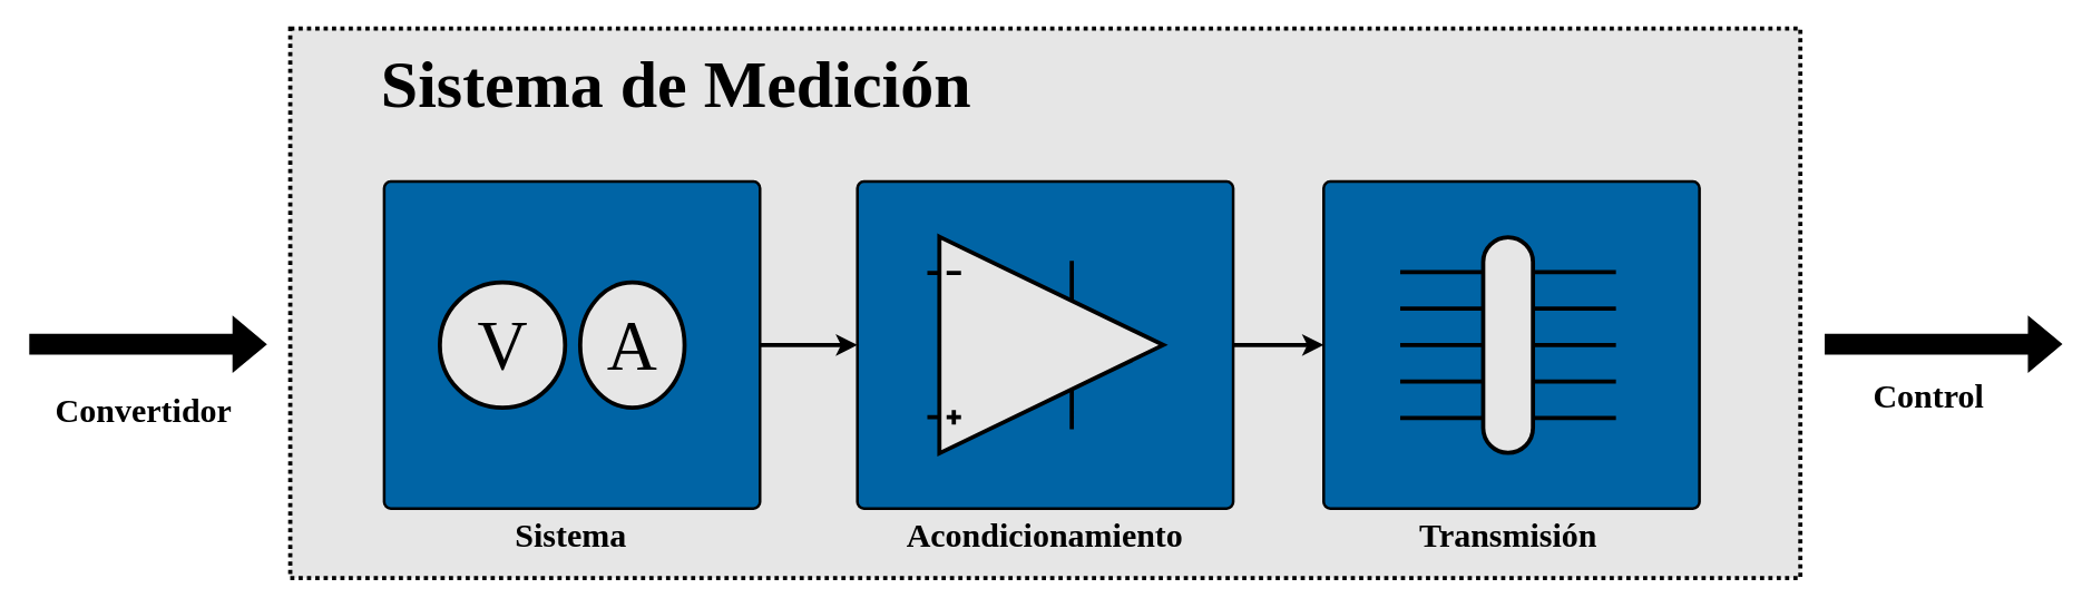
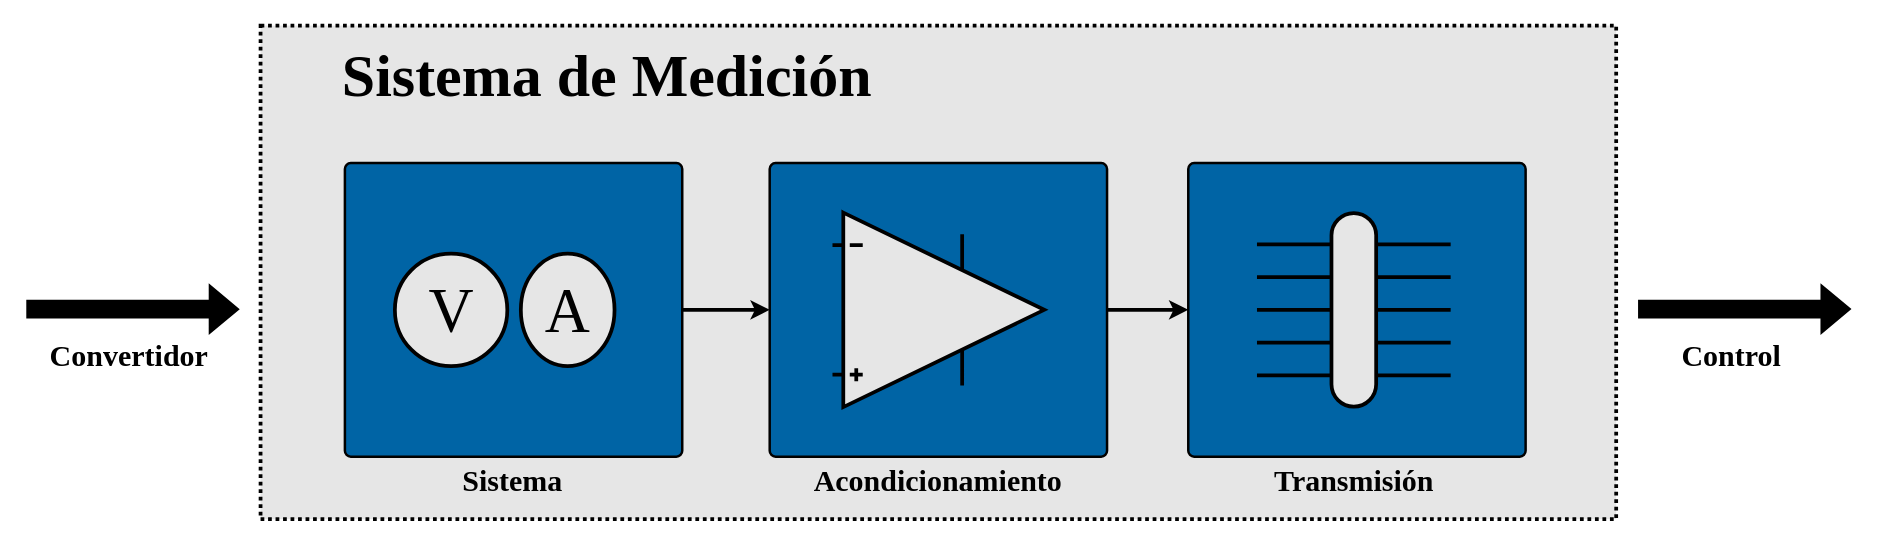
  <mxCell id="0" />
  <mxCell id="1" parent="0" />
  <mxCell id="2" value="" style="rounded=0;whiteSpace=wrap;html=1;shadow=0;fontFamily=CMU Serif;fontSize=18;fontColor=#000000;strokeColor=#000000;strokeWidth=3;fillColor=#E6E6E6;dashed=1;dashPattern=1 1;" vertex="1" parent="1"><mxGeometry x="207.5" y="20" width="1085" height="395" as="geometry" /></mxCell>
  <mxCell id="3" value="" style="group" vertex="1" connectable="0" parent="1"><mxGeometry x="275" y="130" width="270" height="270" as="geometry" /></mxCell>
  <mxCell id="4" value="" style="rounded=1;whiteSpace=wrap;html=1;fontFamily=CMU Serif Extra;glass=0;sketch=0;shadow=0;strokeWidth=2;arcSize=2;fillColor=#0064a5;" vertex="1" parent="3"><mxGeometry width="270" height="235" as="geometry" /></mxCell>
  <mxCell id="5" value="&lt;font style=&quot;font-size: 24px;&quot;&gt;Sistema&lt;/font&gt;" style="text;html=1;strokeColor=none;fillColor=none;align=center;verticalAlign=middle;whiteSpace=wrap;rounded=0;fontFamily=Montserrat;fontSize=20;fontStyle=1" vertex="1" parent="3"><mxGeometry x="71.41" y="240" width="127.19" height="30" as="geometry" /></mxCell>
  <mxCell id="6" value="&lt;font face=&quot;Montserrat&quot;&gt;A&lt;/font&gt;" style="verticalLabelPosition=middle;shadow=0;dashed=0;align=center;html=1;verticalAlign=middle;strokeWidth=3;shape=ellipse;aspect=fixed;fontSize=50;fillColor=#E6E6E6;" vertex="1" parent="3"><mxGeometry x="140.81" y="72.52" width="75" height="90" as="geometry" /></mxCell>
  <mxCell id="7" value="&lt;font face=&quot;Montserrat&quot;&gt;V&lt;/font&gt;" style="verticalLabelPosition=middle;shadow=0;dashed=0;align=center;html=1;verticalAlign=middle;strokeWidth=3;shape=ellipse;aspect=fixed;fontSize=50;fillColor=#E6E6E6;" vertex="1" parent="3"><mxGeometry x="40" y="72.52" width="90" height="90" as="geometry" /></mxCell>
  <mxCell id="8" value="" style="group" vertex="1" connectable="0" parent="1"><mxGeometry x="615" y="130.01" width="270" height="269.99" as="geometry" /></mxCell>
  <mxCell id="9" value="" style="rounded=1;whiteSpace=wrap;html=1;fontFamily=CMU Serif Extra;glass=0;sketch=0;shadow=0;strokeWidth=2;arcSize=2;fillColor=#0064a5;" vertex="1" parent="8"><mxGeometry width="270" height="235" as="geometry" /></mxCell>
  <mxCell id="10" value="" style="verticalLabelPosition=bottom;shadow=0;dashed=0;align=center;html=1;verticalAlign=top;shape=mxgraph.electrical.abstract.operational_amp_1;fillColor=#E6E6E6;strokeWidth=3;aspect=fixed;" vertex="1" parent="8"><mxGeometry x="50.25" y="39.65" width="169.5" height="155.66" as="geometry" /></mxCell>
  <mxCell id="11" value="&lt;font style=&quot;font-size: 24px;&quot;&gt;Acondicionamiento&lt;/font&gt;" style="text;html=1;strokeColor=none;fillColor=none;align=center;verticalAlign=middle;whiteSpace=wrap;rounded=0;fontFamily=Montserrat;fontSize=20;fontStyle=1" vertex="1" parent="8"><mxGeometry x="6.2" y="239.99" width="257.6" height="30" as="geometry" /></mxCell>
  <mxCell id="12" value="&lt;font style=&quot;font-size: 48px;&quot;&gt;Sistema de Medición&lt;/font&gt;" style="text;html=1;strokeColor=none;fillColor=none;align=center;verticalAlign=middle;whiteSpace=wrap;rounded=0;fontFamily=Montserrat;fontSize=20;fontStyle=1" vertex="1" parent="1"><mxGeometry x="215" y="30" width="540" height="60" as="geometry" /></mxCell>
  <mxCell id="13" value="" style="rounded=1;whiteSpace=wrap;html=1;fontFamily=CMU Serif Extra;glass=0;sketch=0;shadow=0;strokeWidth=2;arcSize=2;fillColor=#0064a5;" vertex="1" parent="1"><mxGeometry x="950.01" y="130.01" width="270" height="235" as="geometry" /></mxCell>
  <mxCell id="14" value="" style="verticalLabelPosition=bottom;shadow=0;dashed=0;align=center;html=1;verticalAlign=top;shape=mxgraph.electrical.transmission.cable_group;pointerEvents=1;fontFamily=Montserrat;strokeWidth=3;fillColor=#E6E6E6;aspect=fixed;" vertex="1" parent="1"><mxGeometry x="1005" y="169.99" width="155.01" height="155.01" as="geometry" /></mxCell>
  <mxCell id="15" value="&lt;font style=&quot;font-size: 24px;&quot;&gt;Transmisión&lt;/font&gt;" style="text;html=1;strokeColor=none;fillColor=none;align=center;verticalAlign=middle;whiteSpace=wrap;rounded=0;fontFamily=Montserrat;fontSize=20;fontStyle=1" vertex="1" parent="1"><mxGeometry x="1000.61" y="370" width="163.79" height="30" as="geometry" /></mxCell>
  <mxCell id="16" value="&lt;font style=&quot;font-size: 24px;&quot;&gt;Control&lt;/font&gt;" style="text;html=1;strokeColor=none;fillColor=none;align=center;verticalAlign=middle;whiteSpace=wrap;rounded=0;fontFamily=Montserrat;fontSize=20;fontStyle=1" vertex="1" parent="1"><mxGeometry x="1335" y="270" width="100" height="30" as="geometry" /></mxCell>
- <mxCell id="17" value="&lt;font style=&quot;font-size: 24px;&quot;&gt;Convertidor&lt;/font&gt;" style="text;html=1;strokeColor=none;fillColor=none;align=center;verticalAlign=middle;whiteSpace=wrap;rounded=0;fontFamily=Montserrat;fontSize=20;fontStyle=1" vertex="1" parent="1"><mxGeometry x="25" y="280" width="155" height="30" as="geometry" /></mxCell>
+ <mxCell id="17" value="&lt;font style=&quot;font-size: 24px;&quot;&gt;Convertidor&lt;/font&gt;" style="text;html=1;strokeColor=none;fillColor=none;align=center;verticalAlign=middle;whiteSpace=wrap;rounded=0;fontFamily=Montserrat;fontSize=20;fontStyle=1" vertex="1" parent="1"><mxGeometry x="25" y="270" width="155" height="30" as="geometry" /></mxCell>
  <mxCell id="18" value="" style="shape=flexArrow;endArrow=classic;html=1;rounded=0;fontFamily=Montserrat;strokeWidth=3;fillColor=#000000;" edge="1" parent="1"><mxGeometry width="50" height="50" relative="1" as="geometry"><mxPoint x="20" y="246.93" as="sourcePoint" /><mxPoint x="190" y="246.92" as="targetPoint" /></mxGeometry></mxCell>
  <mxCell id="19" style="edgeStyle=orthogonalEdgeStyle;rounded=0;orthogonalLoop=1;jettySize=auto;html=1;entryX=0;entryY=0.5;entryDx=0;entryDy=0;fontFamily=Montserrat;fontSize=48;strokeWidth=3;fillColor=#000000;endSize=6;" edge="1" parent="1" source="4" target="9"><mxGeometry relative="1" as="geometry" /></mxCell>
  <mxCell id="20" style="edgeStyle=orthogonalEdgeStyle;rounded=0;orthogonalLoop=1;jettySize=auto;html=1;entryX=0;entryY=0.5;entryDx=0;entryDy=0;fontFamily=Montserrat;fontSize=48;endSize=6;strokeWidth=3;fillColor=#000000;" edge="1" parent="1" source="9" target="13"><mxGeometry relative="1" as="geometry" /></mxCell>
  <mxCell id="21" value="" style="shape=flexArrow;endArrow=classic;html=1;rounded=0;fontFamily=Montserrat;strokeWidth=3;fillColor=#000000;" edge="1" parent="1"><mxGeometry width="50" height="50" relative="1" as="geometry"><mxPoint x="1310" y="246.92" as="sourcePoint" /><mxPoint x="1480" y="246.91" as="targetPoint" /></mxGeometry></mxCell>
